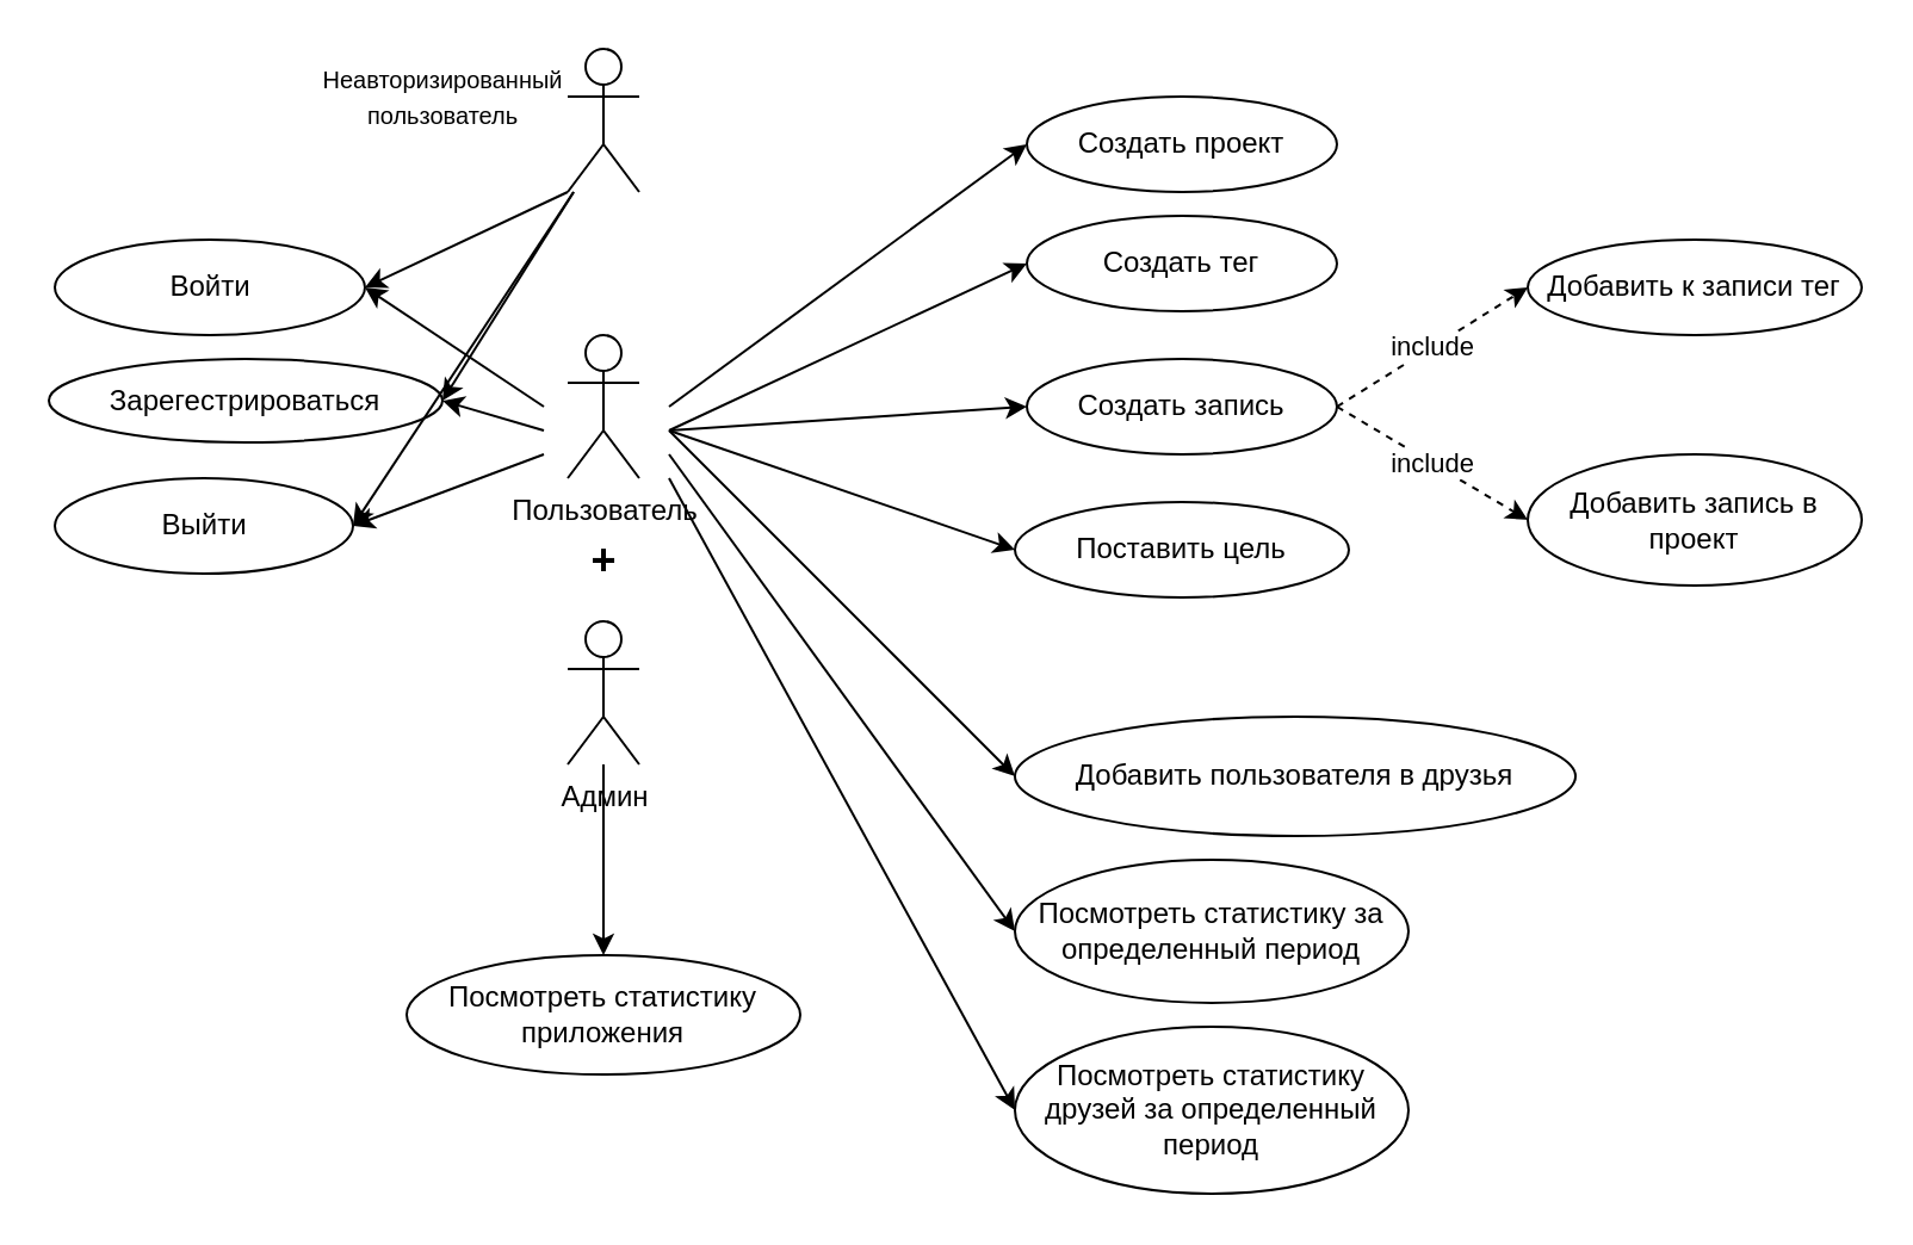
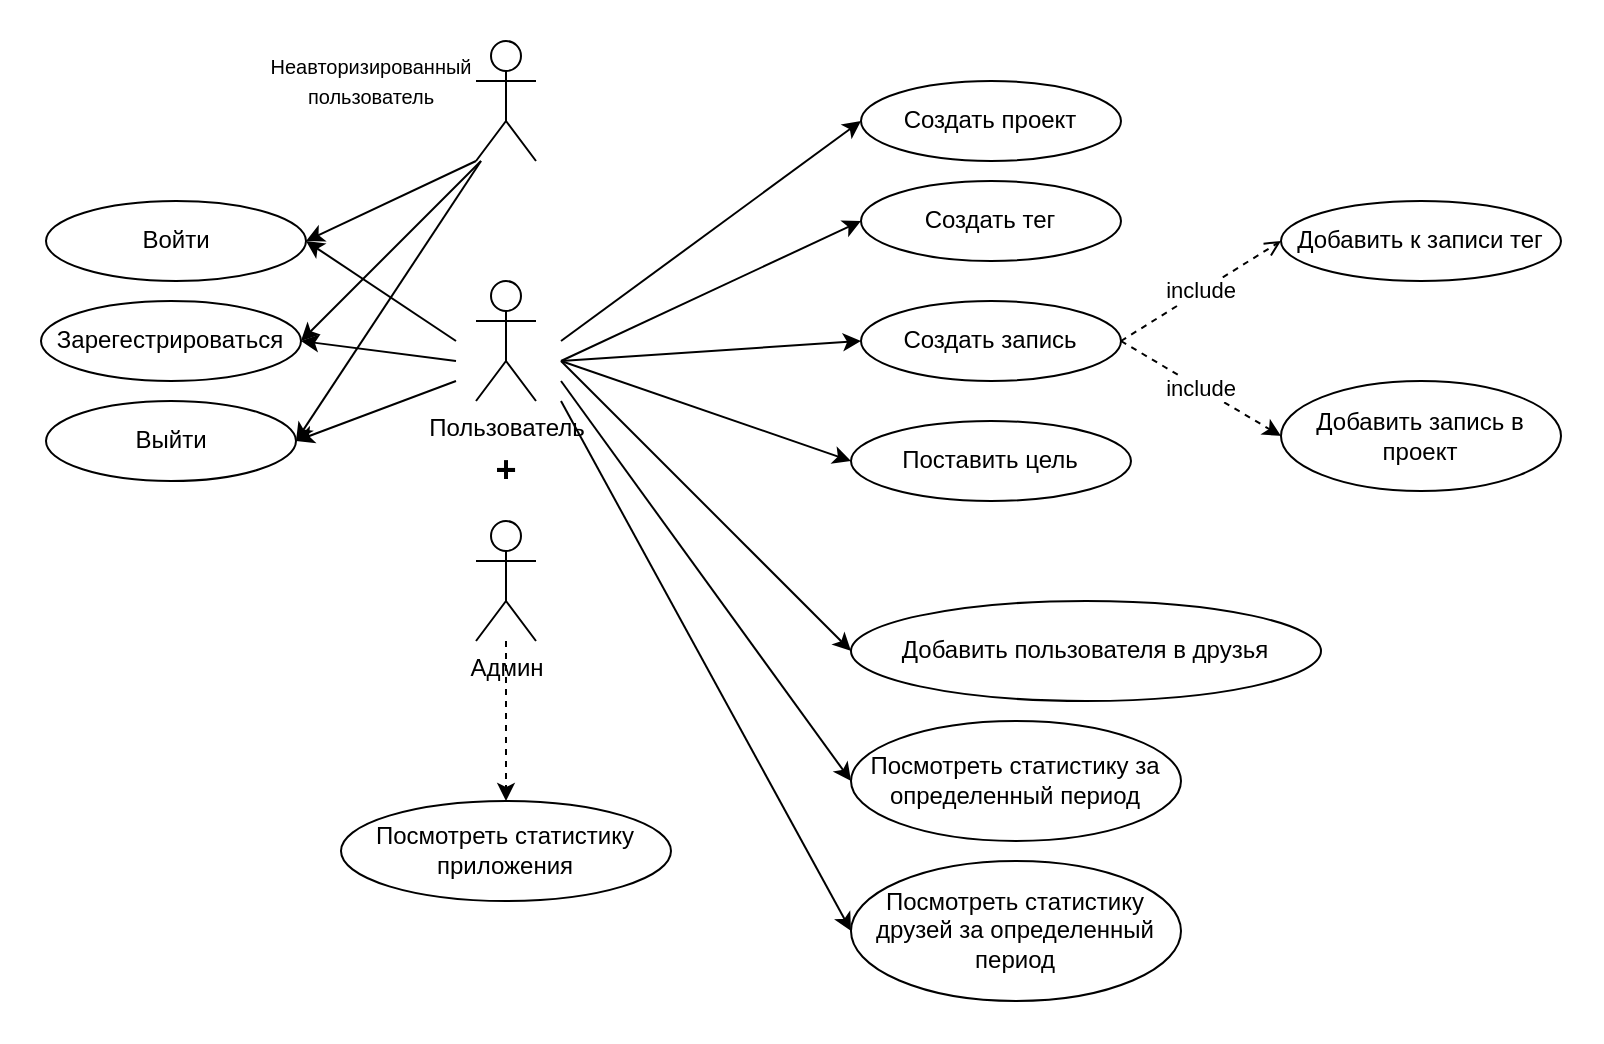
  <mxCell id="0" />
  <mxCell id="1" parent="0" />
  <mxCell id="2" value="Пользователь" style="shape=umlActor;verticalLabelPosition=bottom;verticalAlign=top;html=1;outlineConnect=0;" parent="1" vertex="1"><mxGeometry x="237.5" y="140" width="30" height="60" as="geometry" /></mxCell>
  <mxCell id="3" value="Войти" style="ellipse;whiteSpace=wrap;html=1;" parent="1" vertex="1"><mxGeometry x="22.5" y="100" width="130" height="40" as="geometry" /></mxCell>
  <mxCell id="4" value="Выйти" style="ellipse;whiteSpace=wrap;html=1;" parent="1" vertex="1"><mxGeometry x="22.5" y="200" width="125" height="40" as="geometry" /></mxCell>
- <mxCell id="5" value="Зарегестрироваться" style="ellipse;whiteSpace=wrap;html=1;" parent="1" vertex="1"><mxGeometry x="20" y="150" width="165" height="35" as="geometry" /></mxCell>
+ <mxCell id="5" value="Зарегестрироваться" style="ellipse;whiteSpace=wrap;html=1;" parent="1" vertex="1"><mxGeometry x="20" y="150" width="130" height="40" as="geometry" /></mxCell>
  <mxCell id="6" value="" style="endArrow=classic;html=1;rounded=0;entryX=1;entryY=0.5;entryDx=0;entryDy=0;" parent="1" target="4" edge="1"><mxGeometry width="50" height="50" relative="1" as="geometry"><mxPoint x="227.5" y="190" as="sourcePoint" /><mxPoint x="307.5" y="170" as="targetPoint" /></mxGeometry></mxCell>
  <mxCell id="7" value="" style="endArrow=classic;html=1;rounded=0;entryX=1;entryY=0.5;entryDx=0;entryDy=0;" parent="1" target="5" edge="1"><mxGeometry width="50" height="50" relative="1" as="geometry"><mxPoint x="227.5" y="180" as="sourcePoint" /><mxPoint x="317.5" y="180" as="targetPoint" /></mxGeometry></mxCell>
  <mxCell id="8" value="" style="endArrow=classic;html=1;rounded=0;" parent="1" edge="1"><mxGeometry width="50" height="50" relative="1" as="geometry"><mxPoint x="227.5" y="170" as="sourcePoint" /><mxPoint x="152.5" y="120" as="targetPoint" /></mxGeometry></mxCell>
  <mxCell id="9" value="Создать проект" style="ellipse;whiteSpace=wrap;html=1;" parent="1" vertex="1"><mxGeometry x="430" y="40" width="130" height="40" as="geometry" /></mxCell>
  <mxCell id="10" value="Создать запись" style="ellipse;whiteSpace=wrap;html=1;" parent="1" vertex="1"><mxGeometry x="430" y="150" width="130" height="40" as="geometry" /></mxCell>
  <mxCell id="11" value="Создать тег" style="ellipse;whiteSpace=wrap;html=1;" parent="1" vertex="1"><mxGeometry x="430" y="90" width="130" height="40" as="geometry" /></mxCell>
  <mxCell id="12" value="Добавить к записи тег" style="ellipse;whiteSpace=wrap;html=1;" parent="1" vertex="1"><mxGeometry x="640" y="100" width="140" height="40" as="geometry" /></mxCell>
  <mxCell id="13" value="Добавить запись в проект" style="ellipse;whiteSpace=wrap;html=1;" parent="1" vertex="1"><mxGeometry x="640" y="190" width="140" height="55" as="geometry" /></mxCell>
  <mxCell id="14" value="Поставить цель" style="ellipse;whiteSpace=wrap;html=1;" parent="1" vertex="1"><mxGeometry x="425" y="210" width="140" height="40" as="geometry" /></mxCell>
  <mxCell id="15" value="Добавить пользователя в друзья" style="ellipse;whiteSpace=wrap;html=1;" parent="1" vertex="1"><mxGeometry x="425" y="300" width="235" height="50" as="geometry" /></mxCell>
- <mxCell id="16" value="include" style="endArrow=classic;html=1;rounded=0;exitX=1;exitY=0.5;exitDx=0;exitDy=0;dashed=1;entryX=0;entryY=0.5;entryDx=0;entryDy=0;" parent="1" source="10" target="12" edge="1"><mxGeometry width="50" height="50" relative="1" as="geometry"><mxPoint x="565" y="180" as="sourcePoint" /><mxPoint x="615" y="130" as="targetPoint" /></mxGeometry></mxCell>
+ <mxCell id="16" value="include" style="endArrow=open;html=1;rounded=0;exitX=1;exitY=0.5;exitDx=0;exitDy=0;dashed=1;entryX=0;entryY=0.5;entryDx=0;entryDy=0;" parent="1" source="10" target="12" edge="1"><mxGeometry width="50" height="50" relative="1" as="geometry"><mxPoint x="565" y="180" as="sourcePoint" /><mxPoint x="615" y="130" as="targetPoint" /></mxGeometry></mxCell>
  <mxCell id="17" value="include&lt;br&gt;" style="endArrow=classic;html=1;rounded=0;exitX=1;exitY=0.5;exitDx=0;exitDy=0;entryX=0;entryY=0.5;entryDx=0;entryDy=0;dashed=1;" parent="1" source="10" target="13" edge="1"><mxGeometry width="50" height="50" relative="1" as="geometry"><mxPoint x="570" y="180" as="sourcePoint" /><mxPoint x="625" y="140" as="targetPoint" /></mxGeometry></mxCell>
  <mxCell id="18" value="Посмотреть статистику за определенный период" style="ellipse;whiteSpace=wrap;html=1;" parent="1" vertex="1"><mxGeometry x="425" y="360" width="165" height="60" as="geometry" /></mxCell>
  <mxCell id="19" value="Посмотреть статистику друзей за определенный период" style="ellipse;whiteSpace=wrap;html=1;" parent="1" vertex="1"><mxGeometry x="425" y="430" width="165" height="70" as="geometry" /></mxCell>
  <mxCell id="20" value="" style="endArrow=classic;html=1;rounded=0;entryX=0;entryY=0.5;entryDx=0;entryDy=0;" parent="1" target="9" edge="1"><mxGeometry width="50" height="50" relative="1" as="geometry"><mxPoint x="280" y="170" as="sourcePoint" /><mxPoint x="310" y="100" as="targetPoint" /></mxGeometry></mxCell>
  <mxCell id="21" value="" style="endArrow=classic;html=1;rounded=0;entryX=0;entryY=0.5;entryDx=0;entryDy=0;" parent="1" target="11" edge="1"><mxGeometry width="50" height="50" relative="1" as="geometry"><mxPoint x="280" y="180" as="sourcePoint" /><mxPoint x="440" y="70" as="targetPoint" /></mxGeometry></mxCell>
  <mxCell id="22" value="" style="endArrow=classic;html=1;rounded=0;entryX=0;entryY=0.5;entryDx=0;entryDy=0;" parent="1" target="10" edge="1"><mxGeometry width="50" height="50" relative="1" as="geometry"><mxPoint x="280" y="180" as="sourcePoint" /><mxPoint x="450" y="80" as="targetPoint" /></mxGeometry></mxCell>
  <mxCell id="23" value="" style="endArrow=classic;html=1;rounded=0;entryX=0;entryY=0.5;entryDx=0;entryDy=0;" parent="1" target="14" edge="1"><mxGeometry width="50" height="50" relative="1" as="geometry"><mxPoint x="280" y="180" as="sourcePoint" /><mxPoint x="460" y="90" as="targetPoint" /></mxGeometry></mxCell>
  <mxCell id="24" value="" style="endArrow=classic;html=1;rounded=0;entryX=0;entryY=0.5;entryDx=0;entryDy=0;" parent="1" target="15" edge="1"><mxGeometry width="50" height="50" relative="1" as="geometry"><mxPoint x="280" y="180" as="sourcePoint" /><mxPoint x="470" y="100" as="targetPoint" /></mxGeometry></mxCell>
  <mxCell id="25" value="" style="endArrow=classic;html=1;rounded=0;entryX=0;entryY=0.5;entryDx=0;entryDy=0;" parent="1" target="18" edge="1"><mxGeometry width="50" height="50" relative="1" as="geometry"><mxPoint x="280" y="190" as="sourcePoint" /><mxPoint x="480" y="110" as="targetPoint" /></mxGeometry></mxCell>
  <mxCell id="26" value="" style="endArrow=classic;html=1;rounded=0;entryX=0;entryY=0.5;entryDx=0;entryDy=0;" parent="1" target="19" edge="1"><mxGeometry width="50" height="50" relative="1" as="geometry"><mxPoint x="280" y="200" as="sourcePoint" /><mxPoint x="435" y="400" as="targetPoint" /></mxGeometry></mxCell>
- <mxCell id="27" style="edgeStyle=orthogonalEdgeStyle;rounded=0;orthogonalLoop=1;jettySize=auto;html=1;entryX=0.5;entryY=0;entryDx=0;entryDy=0;" parent="1" source="28" target="29" edge="1"><mxGeometry relative="1" as="geometry" /></mxCell>
+ <mxCell id="27" style="edgeStyle=orthogonalEdgeStyle;rounded=0;orthogonalLoop=1;jettySize=auto;html=1;entryX=0.5;entryY=0;entryDx=0;entryDy=0;dashed=1;" parent="1" source="28" target="29" edge="1"><mxGeometry relative="1" as="geometry" /></mxCell>
  <mxCell id="28" value="Админ" style="shape=umlActor;verticalLabelPosition=bottom;verticalAlign=top;html=1;outlineConnect=0;" parent="1" vertex="1"><mxGeometry x="237.5" y="260" width="30" height="60" as="geometry" /></mxCell>
  <mxCell id="29" value="Посмотреть статистику приложения" style="ellipse;whiteSpace=wrap;html=1;" parent="1" vertex="1"><mxGeometry x="170" y="400" width="165" height="50" as="geometry" /></mxCell>
  <mxCell id="30" value="&lt;b&gt;&lt;font style=&quot;font-size: 18px;&quot;&gt;+&lt;/font&gt;&lt;/b&gt;" style="text;html=1;strokeColor=none;fillColor=none;align=center;verticalAlign=middle;whiteSpace=wrap;rounded=0;" parent="1" vertex="1"><mxGeometry x="222.5" y="220" width="60" height="30" as="geometry" /></mxCell>
  <mxCell id="31" value="" style="shape=umlActor;verticalLabelPosition=bottom;verticalAlign=top;html=1;outlineConnect=0;" vertex="1" parent="1"><mxGeometry x="237.5" y="20" width="30" height="60" as="geometry" /></mxCell>
  <mxCell id="32" value="" style="endArrow=classic;html=1;rounded=0;exitX=0;exitY=1;exitDx=0;exitDy=0;exitPerimeter=0;entryX=1;entryY=0.5;entryDx=0;entryDy=0;" edge="1" parent="1" source="31" target="3"><mxGeometry width="50" height="50" relative="1" as="geometry"><mxPoint x="237.5" y="180" as="sourcePoint" /><mxPoint x="162.5" y="130" as="targetPoint" /></mxGeometry></mxCell>
  <mxCell id="33" value="" style="endArrow=classic;html=1;rounded=0;entryX=1;entryY=0.5;entryDx=0;entryDy=0;" edge="1" parent="1" target="5"><mxGeometry width="50" height="50" relative="1" as="geometry"><mxPoint x="240" y="80" as="sourcePoint" /><mxPoint x="163" y="130" as="targetPoint" /></mxGeometry></mxCell>
  <mxCell id="34" value="" style="endArrow=classic;html=1;rounded=0;entryX=1;entryY=0.5;entryDx=0;entryDy=0;" edge="1" parent="1" target="4"><mxGeometry width="50" height="50" relative="1" as="geometry"><mxPoint x="240" y="80" as="sourcePoint" /><mxPoint x="160" y="180" as="targetPoint" /></mxGeometry></mxCell>
  <mxCell id="35" value="&lt;font style=&quot;font-size: 10px;&quot;&gt;Неавторизированный&lt;br style=&quot;border-color: var(--border-color);&quot;&gt;пользователь&lt;/font&gt;" style="text;html=1;align=center;verticalAlign=middle;resizable=0;points=[];autosize=1;strokeColor=none;fillColor=none;" vertex="1" parent="1"><mxGeometry x="120" y="20" width="130" height="40" as="geometry" /></mxCell>
